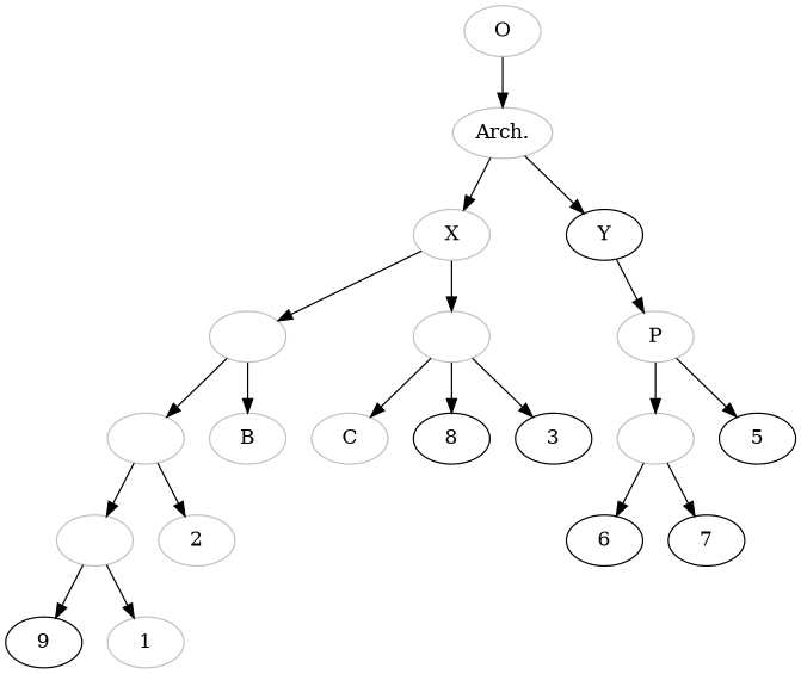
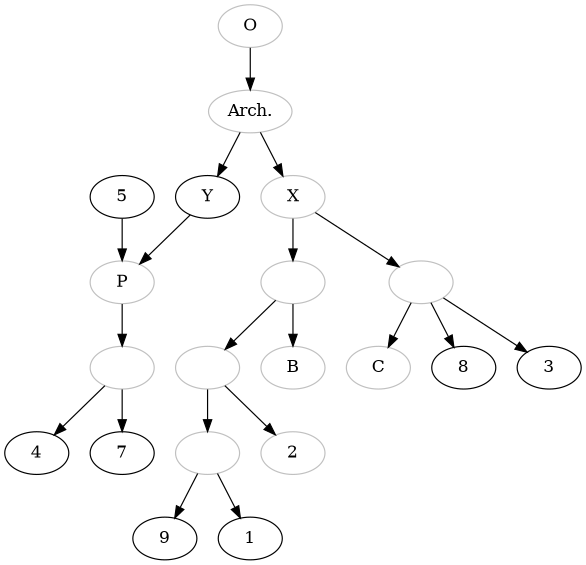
  digraph {
    node [color=grey]
    n1 [label="Arch."]
    X
    Y [color=black]
    n4 [label=" "]
    n5 [label=" "]
    P
    n7 [label=" "]
    B
    n9 [label=" "]
    2
    9 [color=""]
-   1
+   1 [color=""]
    C
    8 [color=""]
    3 [color=""]
    n16 [label=" "]
-   6 [color=""]
+   6 [label=4 color=""]
    7 [color=""]
    O
    5 [color=""]
    n1 -> X
    n1 -> Y
    X -> n4
    X -> n5
    Y -> P
    n4 -> n7
    n4 -> B
    n5 -> C
    n5 -> 8
    n5 -> 3
    P -> n16
-   P -> 5
+   5 -> P
    n7 -> n9
    n7 -> 2
    n9 -> 9
    n9 -> 1
    n16 -> 6
    n16 -> 7
    O -> n1
  }
